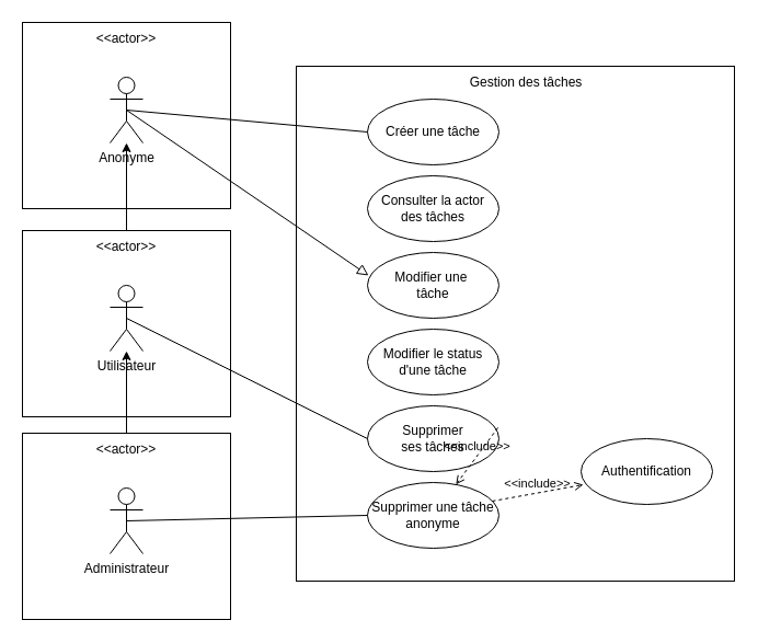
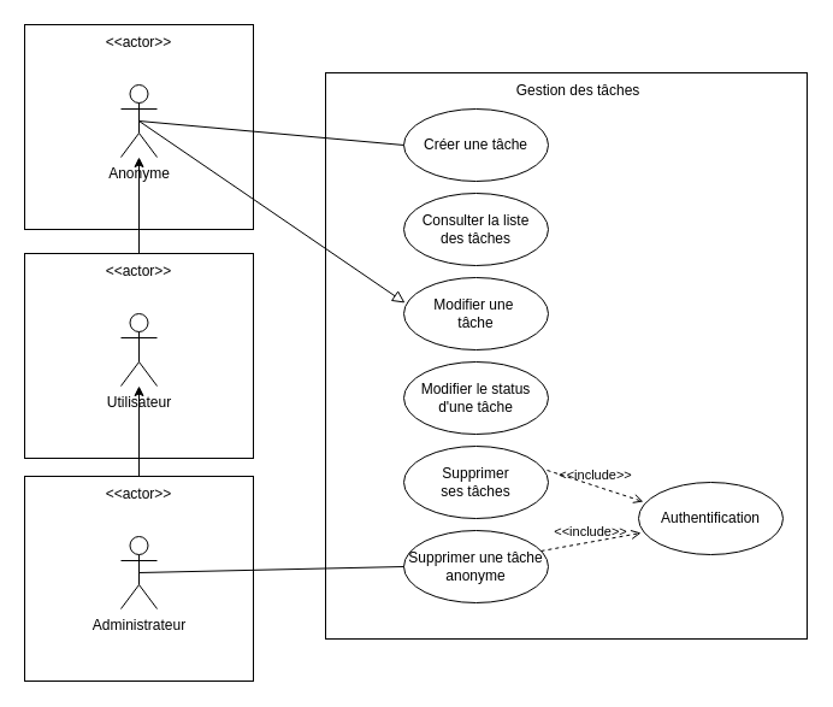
  <mxCell id="0" />
  <mxCell id="1" parent="0" />
  <mxCell id="2" value="" style="rounded=0;whiteSpace=wrap;html=1;" parent="1" vertex="1"><mxGeometry x="270" y="60" width="400" height="470" as="geometry" /></mxCell>
  <mxCell id="3" value="Gestion des tâches" style="text;html=1;align=center;verticalAlign=middle;whiteSpace=wrap;rounded=0;" parent="1" vertex="1"><mxGeometry x="420" y="60" width="120" height="30" as="geometry" /></mxCell>
  <mxCell id="4" value="Créer une tâche" style="ellipse;whiteSpace=wrap;html=1;" parent="1" vertex="1"><mxGeometry x="335" y="90" width="120" height="60" as="geometry" /></mxCell>
- <mxCell id="5" value="Consulter la actor&lt;br&gt;des tâches" style="ellipse;whiteSpace=wrap;html=1;" parent="1" vertex="1"><mxGeometry x="335" y="160" width="120" height="60" as="geometry" /></mxCell>
+ <mxCell id="5" value="Consulter la liste&lt;br&gt;des tâches" style="ellipse;whiteSpace=wrap;html=1;" parent="1" vertex="1"><mxGeometry x="335" y="160" width="120" height="60" as="geometry" /></mxCell>
  <mxCell id="6" value="" style="rounded=0;whiteSpace=wrap;html=1;" parent="1" vertex="1"><mxGeometry x="20" y="210" width="190" height="170" as="geometry" /></mxCell>
  <mxCell id="7" value="Utilisateur" style="shape=umlActor;verticalLabelPosition=bottom;verticalAlign=top;html=1;outlineConnect=0;" parent="1" vertex="1"><mxGeometry x="100" y="260" width="30" height="60" as="geometry" /></mxCell>
  <mxCell id="8" value="&amp;lt;&amp;lt;actor&amp;gt;&amp;gt;" style="text;html=1;align=center;verticalAlign=middle;whiteSpace=wrap;rounded=0;" parent="1" vertex="1"><mxGeometry x="85" y="210" width="60" height="30" as="geometry" /></mxCell>
  <mxCell id="9" value="Modifier une&amp;nbsp;&lt;br&gt;tâche" style="ellipse;whiteSpace=wrap;html=1;" parent="1" vertex="1"><mxGeometry x="335" y="230" width="120" height="60" as="geometry" /></mxCell>
  <mxCell id="10" value="Modifier le status&lt;br&gt;d'une tâche" style="ellipse;whiteSpace=wrap;html=1;" parent="1" vertex="1"><mxGeometry x="335" y="300" width="120" height="60" as="geometry" /></mxCell>
  <mxCell id="11" value="Supprimer&lt;br&gt;ses tâches" style="ellipse;whiteSpace=wrap;html=1;" parent="1" vertex="1"><mxGeometry x="335" y="370" width="120" height="60" as="geometry" /></mxCell>
- <mxCell id="12" value="" style="endArrow=none;startArrow=none;endFill=0;startFill=0;endSize=8;html=1;verticalAlign=bottom;labelBackgroundColor=none;strokeWidth=1;rounded=0;entryX=0;entryY=0.5;entryDx=0;entryDy=0;exitX=0.5;exitY=0.5;exitDx=0;exitDy=0;exitPerimeter=0;" parent="1" source="7" target="11" edge="1"><mxGeometry width="160" relative="1" as="geometry"><mxPoint x="120" y="260" as="sourcePoint" /><mxPoint x="355" y="350" as="targetPoint" /></mxGeometry></mxCell>
  <mxCell id="13" value="Authentification" style="ellipse;whiteSpace=wrap;html=1;" parent="1" vertex="1"><mxGeometry x="530" y="400" width="120" height="60" as="geometry" /></mxCell>
  <mxCell id="14" value="" style="rounded=0;whiteSpace=wrap;html=1;" parent="1" vertex="1"><mxGeometry x="20" y="395" width="190" height="170" as="geometry" /></mxCell>
  <mxCell id="15" value="Administrateur" style="shape=umlActor;verticalLabelPosition=bottom;verticalAlign=top;html=1;outlineConnect=0;" parent="1" vertex="1"><mxGeometry x="100" y="445" width="30" height="60" as="geometry" /></mxCell>
  <mxCell id="16" value="" style="edgeStyle=orthogonalEdgeStyle;rounded=0;orthogonalLoop=1;jettySize=auto;html=1;" parent="1" source="17" target="7" edge="1"><mxGeometry relative="1" as="geometry" /></mxCell>
  <mxCell id="17" value="&amp;lt;&amp;lt;actor&amp;gt;&amp;gt;" style="text;html=1;align=center;verticalAlign=middle;whiteSpace=wrap;rounded=0;" parent="1" vertex="1"><mxGeometry x="85" y="395" width="60" height="30" as="geometry" /></mxCell>
  <mxCell id="18" value="Supprimer une tâche&lt;br&gt;anonyme" style="ellipse;whiteSpace=wrap;html=1;" parent="1" vertex="1"><mxGeometry x="335" y="440" width="120" height="60" as="geometry" /></mxCell>
  <mxCell id="19" value="" style="endArrow=none;startArrow=none;endFill=0;startFill=0;endSize=8;html=1;verticalAlign=bottom;labelBackgroundColor=none;strokeWidth=1;rounded=0;entryX=0;entryY=0.5;entryDx=0;entryDy=0;exitX=0.5;exitY=0.5;exitDx=0;exitDy=0;exitPerimeter=0;" parent="1" source="15" target="18" edge="1"><mxGeometry width="160" relative="1" as="geometry"><mxPoint x="125" y="402.5" as="sourcePoint" /><mxPoint x="355" y="557.5" as="targetPoint" /></mxGeometry></mxCell>
- <mxCell id="20" value="&amp;lt;&amp;lt;include&amp;gt;&amp;gt;" style="html=1;verticalAlign=bottom;labelBackgroundColor=none;endArrow=open;endFill=0;dashed=1;rounded=0;exitX=0.992;exitY=0.333;exitDx=0;exitDy=0;exitPerimeter=0;" parent="1" source="11" edge="1" target="18"><mxGeometry width="160" relative="1" as="geometry"><mxPoint x="465" y="340" as="sourcePoint" /><mxPoint x="543" y="310" as="targetPoint" /></mxGeometry></mxCell>
+ <mxCell id="20" value="&amp;lt;&amp;lt;include&amp;gt;&amp;gt;" style="html=1;verticalAlign=bottom;labelBackgroundColor=none;endArrow=open;endFill=0;dashed=1;rounded=0;exitX=0.992;exitY=0.333;exitDx=0;exitDy=0;entryX=0.033;entryY=0.267;entryDx=0;entryDy=0;entryPerimeter=0;exitPerimeter=0;" parent="1" source="11" edge="1" target="13"><mxGeometry width="160" relative="1" as="geometry"><mxPoint x="465" y="340" as="sourcePoint" /><mxPoint x="543" y="310" as="targetPoint" /></mxGeometry></mxCell>
  <mxCell id="21" value="&amp;lt;&amp;lt;include&amp;gt;&amp;gt;" style="html=1;verticalAlign=bottom;labelBackgroundColor=none;endArrow=open;endFill=0;dashed=1;rounded=0;exitX=0.95;exitY=0.283;exitDx=0;exitDy=0;entryX=0.017;entryY=0.7;entryDx=0;entryDy=0;entryPerimeter=0;exitPerimeter=0;" parent="1" source="18" target="13" edge="1"><mxGeometry width="160" relative="1" as="geometry"><mxPoint x="464" y="400" as="sourcePoint" /><mxPoint x="553" y="320" as="targetPoint" /></mxGeometry></mxCell>
  <mxCell id="22" value="" style="rounded=0;whiteSpace=wrap;html=1;" vertex="1" parent="1"><mxGeometry x="20" y="20" width="190" height="170" as="geometry" /></mxCell>
  <mxCell id="23" value="Anonyme" style="shape=umlActor;verticalLabelPosition=bottom;verticalAlign=top;html=1;outlineConnect=0;" vertex="1" parent="1"><mxGeometry x="100" y="70" width="30" height="60" as="geometry" /></mxCell>
  <mxCell id="24" value="&amp;lt;&amp;lt;actor&amp;gt;&amp;gt;" style="text;html=1;align=center;verticalAlign=middle;whiteSpace=wrap;rounded=0;" vertex="1" parent="1"><mxGeometry x="85" y="20" width="60" height="30" as="geometry" /></mxCell>
  <mxCell id="25" style="edgeStyle=orthogonalEdgeStyle;rounded=0;orthogonalLoop=1;jettySize=auto;html=1;exitX=0.5;exitY=0;exitDx=0;exitDy=0;" edge="1" parent="1" source="8" target="23"><mxGeometry relative="1" as="geometry" /></mxCell>
  <mxCell id="26" value="" style="endArrow=none;startArrow=none;endFill=0;startFill=0;endSize=8;html=1;verticalAlign=bottom;labelBackgroundColor=none;strokeWidth=1;rounded=0;exitX=0.5;exitY=0.5;exitDx=0;exitDy=0;exitPerimeter=0;entryX=0;entryY=0.5;entryDx=0;entryDy=0;" parent="1" source="23" target="4" edge="1"><mxGeometry width="160" relative="1" as="geometry"><mxPoint x="150" y="160" as="sourcePoint" /><mxPoint x="310" y="160" as="targetPoint" /></mxGeometry></mxCell>
  <mxCell id="27" value="" style="endArrow=block;startArrow=none;endFill=0;startFill=0;endSize=8;html=1;verticalAlign=bottom;labelBackgroundColor=none;strokeWidth=1;rounded=0;exitX=0.5;exitY=0.5;exitDx=0;exitDy=0;exitPerimeter=0;entryX=0.008;entryY=0.35;entryDx=0;entryDy=0;entryPerimeter=0;" parent="1" source="23" target="9" edge="1"><mxGeometry width="160" relative="1" as="geometry"><mxPoint x="125" y="265" as="sourcePoint" /><mxPoint x="355" y="210" as="targetPoint" /></mxGeometry></mxCell>
